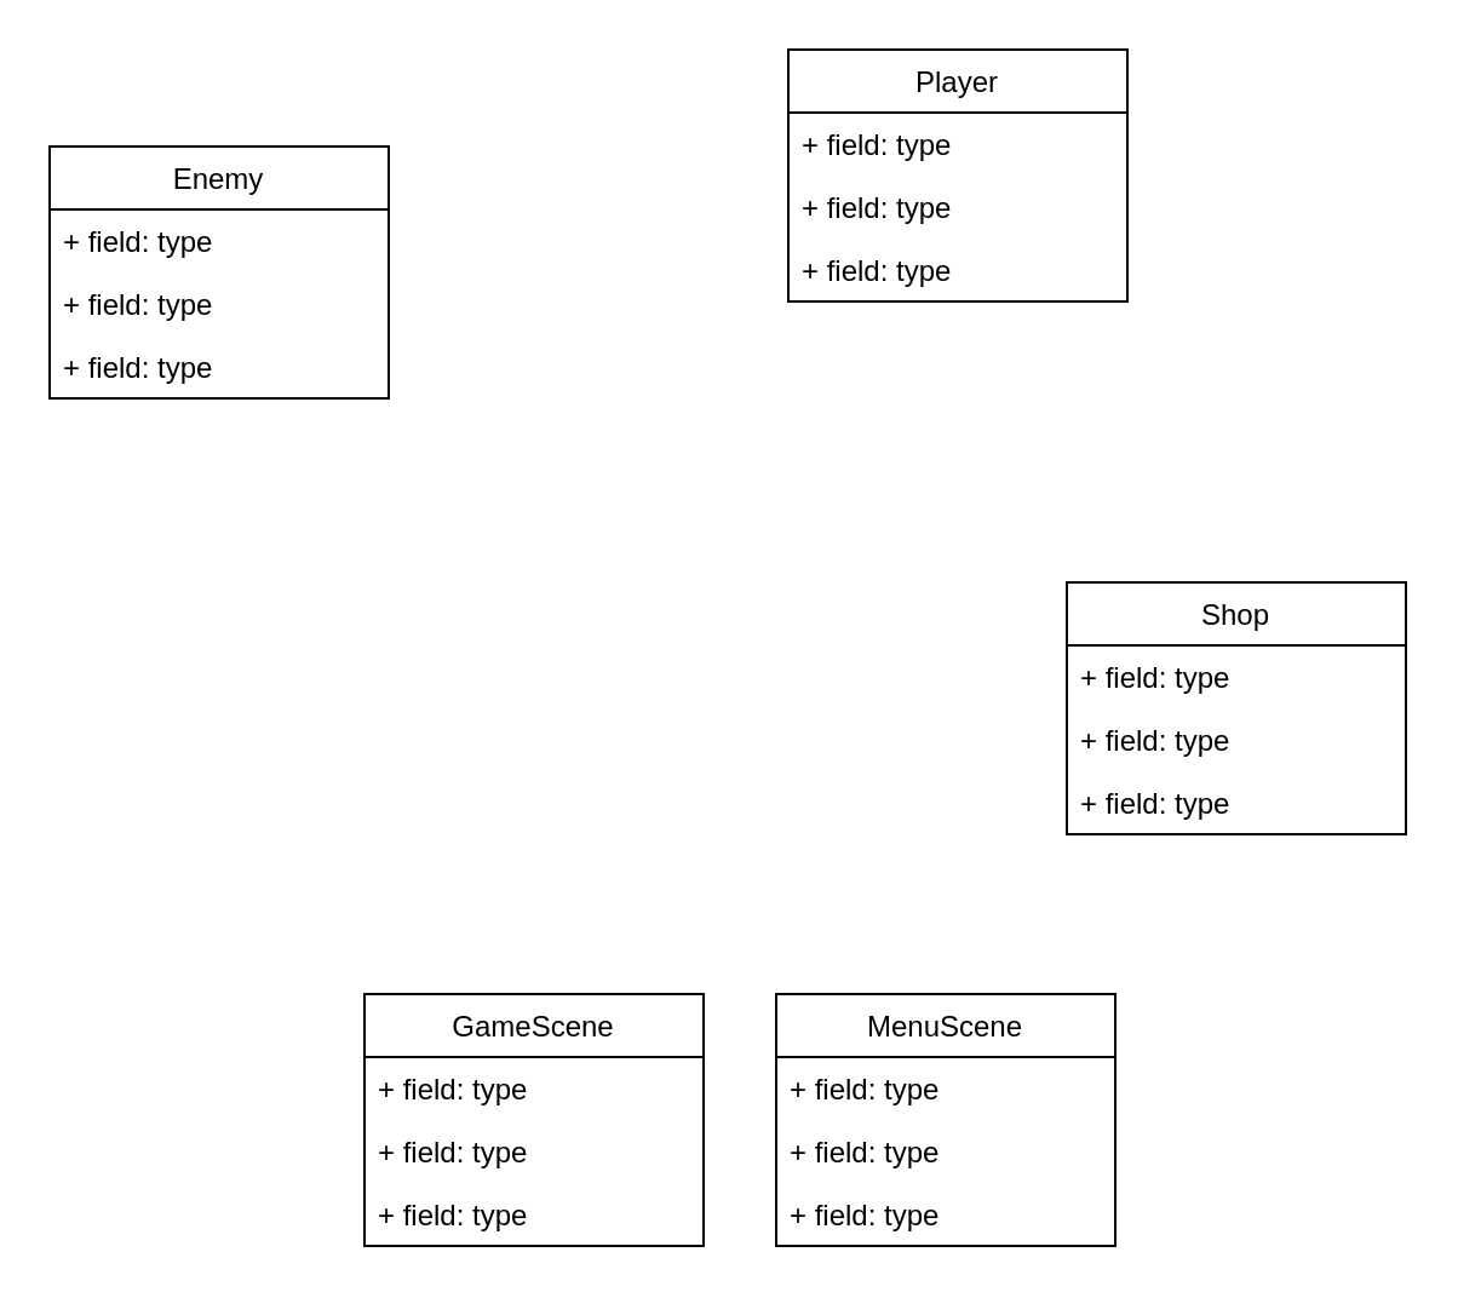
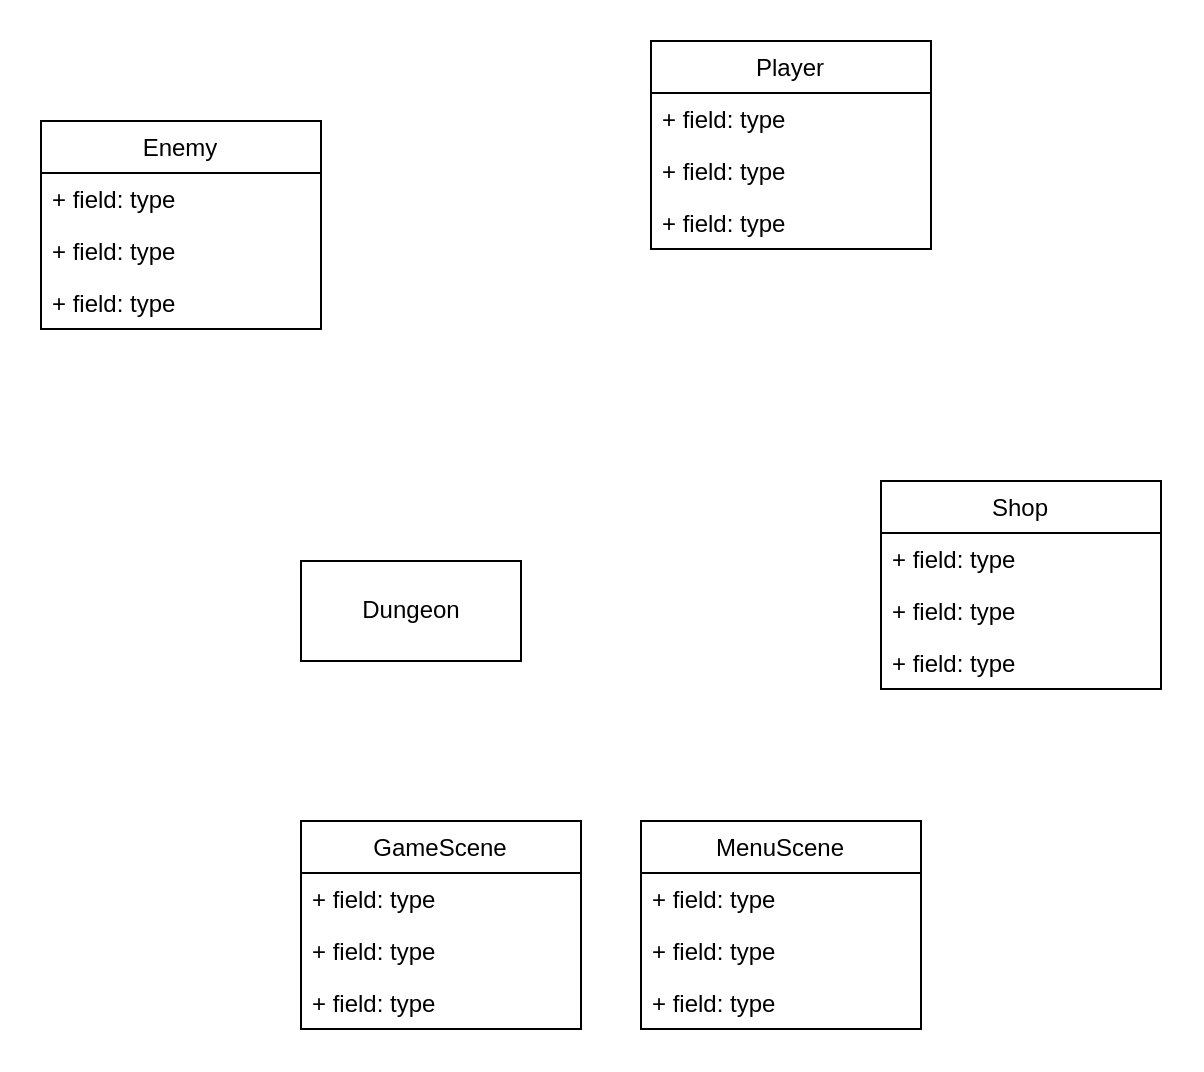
  <mxCell id="0" />
  <mxCell id="1" parent="0" />
+ <mxCell id="2" value="Dungeon" style="html=1;" vertex="1" parent="1"><mxGeometry x="150" y="280" width="110" height="50" as="geometry" /></mxCell>
  <mxCell id="3" value="Player" style="swimlane;fontStyle=0;childLayout=stackLayout;horizontal=1;startSize=26;fillColor=none;horizontalStack=0;resizeParent=1;resizeParentMax=0;resizeLast=0;collapsible=1;marginBottom=0;" vertex="1" parent="1"><mxGeometry x="325" y="20" width="140" height="104" as="geometry" /></mxCell>
  <mxCell id="4" value="+ field: type" style="text;strokeColor=none;fillColor=none;align=left;verticalAlign=top;spacingLeft=4;spacingRight=4;overflow=hidden;rotatable=0;points=[[0,0.5],[1,0.5]];portConstraint=eastwest;" vertex="1" parent="3"><mxGeometry y="26" width="140" height="26" as="geometry" /></mxCell>
  <mxCell id="5" value="+ field: type" style="text;strokeColor=none;fillColor=none;align=left;verticalAlign=top;spacingLeft=4;spacingRight=4;overflow=hidden;rotatable=0;points=[[0,0.5],[1,0.5]];portConstraint=eastwest;" vertex="1" parent="3"><mxGeometry y="52" width="140" height="26" as="geometry" /></mxCell>
  <mxCell id="6" value="+ field: type" style="text;strokeColor=none;fillColor=none;align=left;verticalAlign=top;spacingLeft=4;spacingRight=4;overflow=hidden;rotatable=0;points=[[0,0.5],[1,0.5]];portConstraint=eastwest;" vertex="1" parent="3"><mxGeometry y="78" width="140" height="26" as="geometry" /></mxCell>
  <mxCell id="7" value="Enemy" style="swimlane;fontStyle=0;childLayout=stackLayout;horizontal=1;startSize=26;fillColor=none;horizontalStack=0;resizeParent=1;resizeParentMax=0;resizeLast=0;collapsible=1;marginBottom=0;" vertex="1" parent="1"><mxGeometry x="20" y="60" width="140" height="104" as="geometry" /></mxCell>
  <mxCell id="8" value="+ field: type" style="text;strokeColor=none;fillColor=none;align=left;verticalAlign=top;spacingLeft=4;spacingRight=4;overflow=hidden;rotatable=0;points=[[0,0.5],[1,0.5]];portConstraint=eastwest;" vertex="1" parent="7"><mxGeometry y="26" width="140" height="26" as="geometry" /></mxCell>
  <mxCell id="9" value="+ field: type" style="text;strokeColor=none;fillColor=none;align=left;verticalAlign=top;spacingLeft=4;spacingRight=4;overflow=hidden;rotatable=0;points=[[0,0.5],[1,0.5]];portConstraint=eastwest;" vertex="1" parent="7"><mxGeometry y="52" width="140" height="26" as="geometry" /></mxCell>
  <mxCell id="10" value="+ field: type" style="text;strokeColor=none;fillColor=none;align=left;verticalAlign=top;spacingLeft=4;spacingRight=4;overflow=hidden;rotatable=0;points=[[0,0.5],[1,0.5]];portConstraint=eastwest;" vertex="1" parent="7"><mxGeometry y="78" width="140" height="26" as="geometry" /></mxCell>
  <mxCell id="11" value="GameScene" style="swimlane;fontStyle=0;childLayout=stackLayout;horizontal=1;startSize=26;fillColor=none;horizontalStack=0;resizeParent=1;resizeParentMax=0;resizeLast=0;collapsible=1;marginBottom=0;" vertex="1" parent="1"><mxGeometry x="150" y="410" width="140" height="104" as="geometry" /></mxCell>
  <mxCell id="12" value="+ field: type" style="text;strokeColor=none;fillColor=none;align=left;verticalAlign=top;spacingLeft=4;spacingRight=4;overflow=hidden;rotatable=0;points=[[0,0.5],[1,0.5]];portConstraint=eastwest;" vertex="1" parent="11"><mxGeometry y="26" width="140" height="26" as="geometry" /></mxCell>
  <mxCell id="13" value="+ field: type" style="text;strokeColor=none;fillColor=none;align=left;verticalAlign=top;spacingLeft=4;spacingRight=4;overflow=hidden;rotatable=0;points=[[0,0.5],[1,0.5]];portConstraint=eastwest;" vertex="1" parent="11"><mxGeometry y="52" width="140" height="26" as="geometry" /></mxCell>
  <mxCell id="14" value="+ field: type" style="text;strokeColor=none;fillColor=none;align=left;verticalAlign=top;spacingLeft=4;spacingRight=4;overflow=hidden;rotatable=0;points=[[0,0.5],[1,0.5]];portConstraint=eastwest;" vertex="1" parent="11"><mxGeometry y="78" width="140" height="26" as="geometry" /></mxCell>
  <mxCell id="15" value="MenuScene" style="swimlane;fontStyle=0;childLayout=stackLayout;horizontal=1;startSize=26;fillColor=none;horizontalStack=0;resizeParent=1;resizeParentMax=0;resizeLast=0;collapsible=1;marginBottom=0;" vertex="1" parent="1"><mxGeometry x="320" y="410" width="140" height="104" as="geometry" /></mxCell>
  <mxCell id="16" value="+ field: type" style="text;strokeColor=none;fillColor=none;align=left;verticalAlign=top;spacingLeft=4;spacingRight=4;overflow=hidden;rotatable=0;points=[[0,0.5],[1,0.5]];portConstraint=eastwest;" vertex="1" parent="15"><mxGeometry y="26" width="140" height="26" as="geometry" /></mxCell>
  <mxCell id="17" value="+ field: type" style="text;strokeColor=none;fillColor=none;align=left;verticalAlign=top;spacingLeft=4;spacingRight=4;overflow=hidden;rotatable=0;points=[[0,0.5],[1,0.5]];portConstraint=eastwest;" vertex="1" parent="15"><mxGeometry y="52" width="140" height="26" as="geometry" /></mxCell>
  <mxCell id="18" value="+ field: type" style="text;strokeColor=none;fillColor=none;align=left;verticalAlign=top;spacingLeft=4;spacingRight=4;overflow=hidden;rotatable=0;points=[[0,0.5],[1,0.5]];portConstraint=eastwest;" vertex="1" parent="15"><mxGeometry y="78" width="140" height="26" as="geometry" /></mxCell>
  <mxCell id="19" value="Shop" style="swimlane;fontStyle=0;childLayout=stackLayout;horizontal=1;startSize=26;fillColor=none;horizontalStack=0;resizeParent=1;resizeParentMax=0;resizeLast=0;collapsible=1;marginBottom=0;" vertex="1" parent="1"><mxGeometry x="440" y="240" width="140" height="104" as="geometry" /></mxCell>
  <mxCell id="20" value="+ field: type" style="text;strokeColor=none;fillColor=none;align=left;verticalAlign=top;spacingLeft=4;spacingRight=4;overflow=hidden;rotatable=0;points=[[0,0.5],[1,0.5]];portConstraint=eastwest;" vertex="1" parent="19"><mxGeometry y="26" width="140" height="26" as="geometry" /></mxCell>
  <mxCell id="21" value="+ field: type" style="text;strokeColor=none;fillColor=none;align=left;verticalAlign=top;spacingLeft=4;spacingRight=4;overflow=hidden;rotatable=0;points=[[0,0.5],[1,0.5]];portConstraint=eastwest;" vertex="1" parent="19"><mxGeometry y="52" width="140" height="26" as="geometry" /></mxCell>
  <mxCell id="22" value="+ field: type" style="text;strokeColor=none;fillColor=none;align=left;verticalAlign=top;spacingLeft=4;spacingRight=4;overflow=hidden;rotatable=0;points=[[0,0.5],[1,0.5]];portConstraint=eastwest;" vertex="1" parent="19"><mxGeometry y="78" width="140" height="26" as="geometry" /></mxCell>
